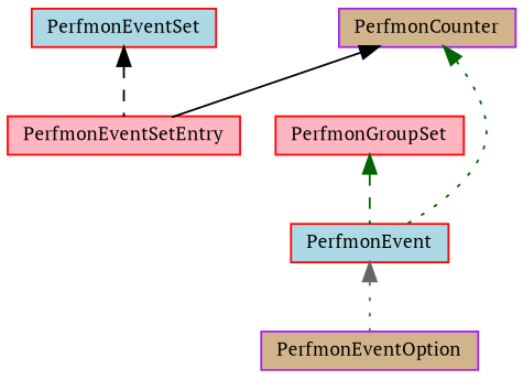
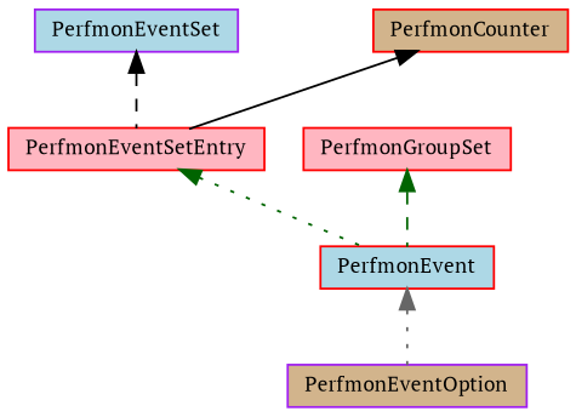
  digraph {
    fontname="PT Serif"
    node [color=red fillcolor=lightblue fontname="PT Serif" fontsize=10 shape=record style=filled]
    edge [color=black dir=back fontname="PT Serif" fontsize=10 labelfontname=Helvetica labelfontsize=10 style=dashed]
-   n1 [fontcolor=black height=0.2 label=PerfmonEventSet width=0.4]
+   n1 [color=purple fontcolor=black height=0.2 label=PerfmonEventSet width=0.4]
    n2 [fillcolor=lightpink height=0.2 label=PerfmonEventSetEntry width=0.4]
    n3 [height=0.2 label=PerfmonEvent width=0.4]
    n4 [fillcolor=lightpink height=0.2 label=PerfmonGroupSet width=0.4]
-   n5 [color=purple fillcolor=tan height=0.2 label=PerfmonCounter width=0.4]
+   n5 [fillcolor=tan height=0.2 label=PerfmonCounter width=0.4]
    n6 [color=purple fillcolor=tan height=0.2 label=PerfmonEventOption width=0.4]
    n1 -> n2
-   n5 -> n3 [color=darkgreen style=dotted]
+   n2 -> n3 [color=darkgreen style=dotted]
    n3 -> n6 [color=gray40 style=dotted]
    n4 -> n3 [color=darkgreen]
    n5 -> n2 [style=solid]
  }
